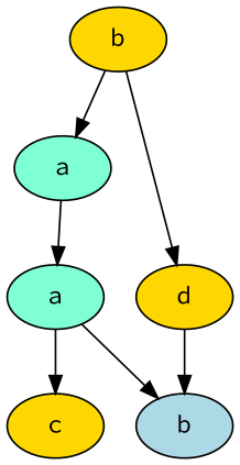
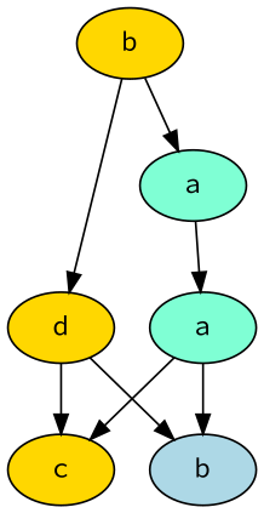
  digraph {
    fontname="Source Code Pro"
    node [style=filled fillcolor=gold fontname="Source Code Pro"]
    edge [fontname="Source Code Pro"]
    n1 [label=b]
    n2 [label=a fillcolor=aquamarine]
    n3 [label=d]
    n4 [label=a fillcolor=aquamarine]
    n5 [label=c]
    n6 [label=b fillcolor=lightblue]
    n1 -> n2
    n1 -> n3
    n2 -> n4
+   n3 -> n5
    n3 -> n6
    n4 -> n5
    n4 -> n6
  }
